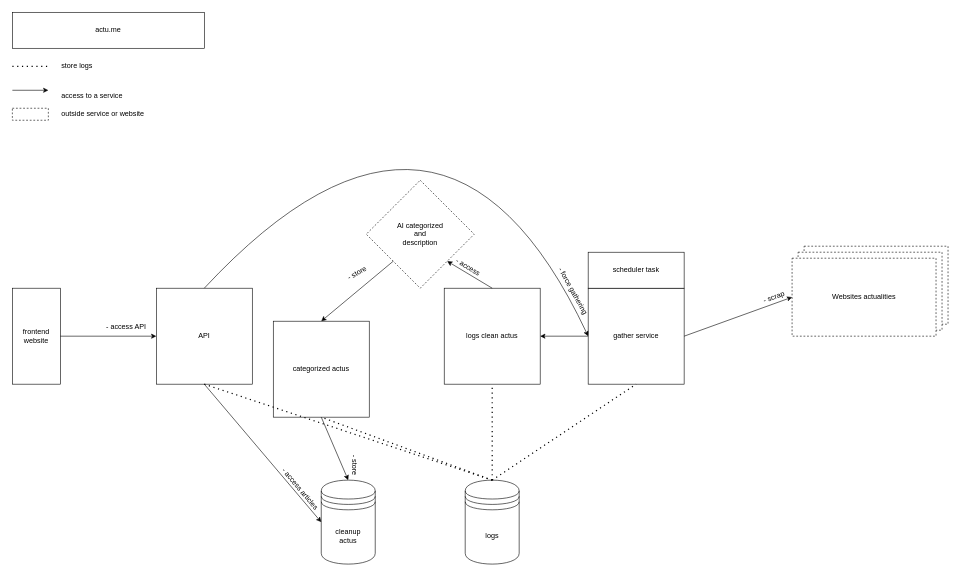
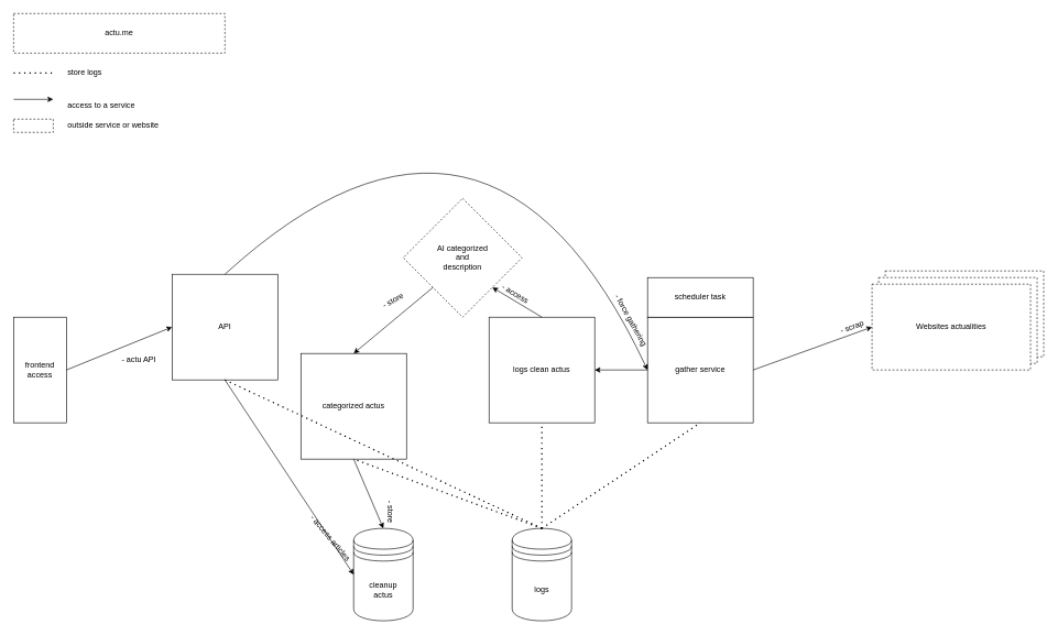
  <mxCell id="0" />
  <mxCell id="1" parent="0" />
  <mxCell id="2" value="Websites actualities" style="rounded=0;whiteSpace=wrap;html=1;dashed=1;" vertex="1" parent="1"><mxGeometry x="1340" y="410" width="240" height="130" as="geometry" /></mxCell>
  <mxCell id="3" value="Websites actualities" style="rounded=0;whiteSpace=wrap;html=1;dashed=1;" vertex="1" parent="1"><mxGeometry x="1330" y="420" width="240" height="130" as="geometry" /></mxCell>
  <mxCell id="4" value="Websites actualities" style="rounded=0;whiteSpace=wrap;html=1;dashed=1;" vertex="1" parent="1"><mxGeometry x="1320" y="430" width="240" height="130" as="geometry" /></mxCell>
  <mxCell id="5" value="gather service" style="rounded=0;whiteSpace=wrap;html=1;" vertex="1" parent="1"><mxGeometry x="980" y="480" width="160" height="160" as="geometry" /></mxCell>
  <mxCell id="6" value="logs" style="shape=datastore;whiteSpace=wrap;html=1;" vertex="1" parent="1"><mxGeometry x="775" y="800" width="90" height="140" as="geometry" /></mxCell>
  <mxCell id="7" value="logs clean actus" style="whiteSpace=wrap;html=1;aspect=fixed;" vertex="1" parent="1"><mxGeometry x="740" y="480" width="160" height="160" as="geometry" /></mxCell>
  <mxCell id="8" value="" style="endArrow=classic;html=1;rounded=0;exitX=1;exitY=0.5;exitDx=0;exitDy=0;entryX=0;entryY=0.5;entryDx=0;entryDy=0;" edge="1" parent="1" source="5" target="4"><mxGeometry width="50" height="50" relative="1" as="geometry"><mxPoint x="970" y="680" as="sourcePoint" /><mxPoint x="1020" y="630" as="targetPoint" /></mxGeometry></mxCell>
  <mxCell id="9" value="" style="endArrow=classic;html=1;rounded=0;exitX=0;exitY=0.5;exitDx=0;exitDy=0;entryX=1;entryY=0.5;entryDx=0;entryDy=0;" edge="1" parent="1" source="5" target="7"><mxGeometry width="50" height="50" relative="1" as="geometry"><mxPoint x="970" y="680" as="sourcePoint" /><mxPoint x="1020" y="630" as="targetPoint" /></mxGeometry></mxCell>
  <mxCell id="10" value="categorized actus" style="whiteSpace=wrap;html=1;aspect=fixed;" vertex="1" parent="1"><mxGeometry x="455" y="535" width="160" height="160" as="geometry" /></mxCell>
  <mxCell id="11" value="" style="endArrow=classic;html=1;rounded=0;exitX=0.5;exitY=0;exitDx=0;exitDy=0;entryX=1;entryY=1;entryDx=0;entryDy=0;" edge="1" parent="1" source="7" target="12"><mxGeometry width="50" height="50" relative="1" as="geometry"><mxPoint x="730" y="790" as="sourcePoint" /><mxPoint x="1020" y="630" as="targetPoint" /></mxGeometry></mxCell>
  <mxCell id="12" value="AI categorized&lt;div&gt;and&lt;/div&gt;&lt;div&gt;description&lt;/div&gt;" style="rhombus;whiteSpace=wrap;html=1;dashed=1;" vertex="1" parent="1"><mxGeometry x="610" y="300" width="180" height="180" as="geometry" /></mxCell>
  <mxCell id="13" value="" style="endArrow=classic;html=1;rounded=0;exitX=0;exitY=1;exitDx=0;exitDy=0;entryX=0.5;entryY=0;entryDx=0;entryDy=0;" edge="1" parent="1" source="12" target="10"><mxGeometry width="50" height="50" relative="1" as="geometry"><mxPoint x="1080" y="490" as="sourcePoint" /><mxPoint x="1130" y="440" as="targetPoint" /></mxGeometry></mxCell>
  <mxCell id="14" value="cleanup&lt;div&gt;actus&lt;/div&gt;" style="shape=datastore;whiteSpace=wrap;html=1;" vertex="1" parent="1"><mxGeometry x="535" y="800" width="90" height="140" as="geometry" /></mxCell>
- <mxCell id="15" value="API" style="whiteSpace=wrap;html=1;aspect=fixed;" vertex="1" parent="1"><mxGeometry x="260" y="480" width="160" height="160" as="geometry" /></mxCell>
+ <mxCell id="15" value="API" style="whiteSpace=wrap;html=1;aspect=fixed;" vertex="1" parent="1"><mxGeometry x="260" y="415" width="160" height="160" as="geometry" /></mxCell>
  <mxCell id="16" value="" style="endArrow=classic;html=1;rounded=0;exitX=0.5;exitY=1;exitDx=0;exitDy=0;entryX=0.5;entryY=0;entryDx=0;entryDy=0;" edge="1" parent="1" source="10" target="14"><mxGeometry width="50" height="50" relative="1" as="geometry"><mxPoint x="860" y="730" as="sourcePoint" /><mxPoint x="910" y="680" as="targetPoint" /></mxGeometry></mxCell>
  <mxCell id="17" value="" style="endArrow=classic;html=1;rounded=0;exitX=0.5;exitY=1;exitDx=0;exitDy=0;entryX=0;entryY=0.5;entryDx=0;entryDy=0;" edge="1" parent="1" source="15" target="14"><mxGeometry width="50" height="50" relative="1" as="geometry"><mxPoint x="860" y="730" as="sourcePoint" /><mxPoint x="910" y="680" as="targetPoint" /></mxGeometry></mxCell>
- <mxCell id="18" value="frontend&lt;div&gt;website&lt;/div&gt;" style="rounded=0;whiteSpace=wrap;html=1;" vertex="1" parent="1"><mxGeometry x="20" y="480" width="80" height="160" as="geometry" /></mxCell>
+ <mxCell id="18" value="frontend&lt;div&gt;access&lt;/div&gt;" style="rounded=0;whiteSpace=wrap;html=1;" vertex="1" parent="1"><mxGeometry x="20" y="480" width="80" height="160" as="geometry" /></mxCell>
  <mxCell id="19" value="" style="endArrow=classic;html=1;rounded=0;exitX=1;exitY=0.5;exitDx=0;exitDy=0;entryX=0;entryY=0.5;entryDx=0;entryDy=0;" edge="1" parent="1" source="18" target="15"><mxGeometry width="50" height="50" relative="1" as="geometry"><mxPoint x="-190" y="920" as="sourcePoint" /><mxPoint x="500" y="970" as="targetPoint" /></mxGeometry></mxCell>
  <mxCell id="20" value="" style="endArrow=none;dashed=1;html=1;dashPattern=1 3;strokeWidth=2;rounded=0;exitX=0.5;exitY=0;exitDx=0;exitDy=0;entryX=0.5;entryY=1;entryDx=0;entryDy=0;" edge="1" parent="1" source="6" target="5"><mxGeometry width="50" height="50" relative="1" as="geometry"><mxPoint x="890" y="640" as="sourcePoint" /><mxPoint x="940" y="590" as="targetPoint" /></mxGeometry></mxCell>
  <mxCell id="21" value="" style="endArrow=none;dashed=1;html=1;dashPattern=1 3;strokeWidth=2;rounded=0;exitX=0.5;exitY=0;exitDx=0;exitDy=0;entryX=0.5;entryY=1;entryDx=0;entryDy=0;" edge="1" parent="1" source="6" target="7"><mxGeometry width="50" height="50" relative="1" as="geometry"><mxPoint x="890" y="640" as="sourcePoint" /><mxPoint x="940" y="590" as="targetPoint" /></mxGeometry></mxCell>
  <mxCell id="22" value="" style="endArrow=none;dashed=1;html=1;dashPattern=1 3;strokeWidth=2;rounded=0;exitX=0.5;exitY=0;exitDx=0;exitDy=0;entryX=0.5;entryY=1;entryDx=0;entryDy=0;" edge="1" parent="1" source="6" target="10"><mxGeometry width="50" height="50" relative="1" as="geometry"><mxPoint x="890" y="640" as="sourcePoint" /><mxPoint x="940" y="590" as="targetPoint" /></mxGeometry></mxCell>
  <mxCell id="23" value="" style="endArrow=none;dashed=1;html=1;dashPattern=1 3;strokeWidth=2;rounded=0;entryX=0.5;entryY=1;entryDx=0;entryDy=0;exitX=0.5;exitY=0;exitDx=0;exitDy=0;" edge="1" parent="1" source="6" target="15"><mxGeometry width="50" height="50" relative="1" as="geometry"><mxPoint x="710" y="790" as="sourcePoint" /><mxPoint x="590" y="650" as="targetPoint" /></mxGeometry></mxCell>
  <mxCell id="24" value="scheduler task" style="rounded=0;whiteSpace=wrap;html=1;" vertex="1" parent="1"><mxGeometry x="980" y="420" width="160" height="60" as="geometry" /></mxCell>
  <mxCell id="25" value="" style="endArrow=classic;html=1;rounded=0;exitX=0.5;exitY=0;exitDx=0;exitDy=0;entryX=0;entryY=0.5;entryDx=0;entryDy=0;curved=1;" edge="1" parent="1" source="15" target="5"><mxGeometry width="50" height="50" relative="1" as="geometry"><mxPoint x="920" y="400" as="sourcePoint" /><mxPoint x="970" y="360" as="targetPoint" /><Array as="points"><mxPoint x="740" y="50" /></Array></mxGeometry></mxCell>
- <mxCell id="26" value="- access API" style="text;html=1;align=center;verticalAlign=middle;whiteSpace=wrap;rounded=0;" vertex="1" parent="1"><mxGeometry x="170" y="530" width="80" height="30" as="geometry" /></mxCell>
+ <mxCell id="26" value="- actu API" style="text;html=1;align=center;verticalAlign=middle;whiteSpace=wrap;rounded=0;" vertex="1" parent="1"><mxGeometry x="170" y="530" width="80" height="30" as="geometry" /></mxCell>
  <mxCell id="27" value="- access articles" style="text;html=1;align=center;verticalAlign=middle;whiteSpace=wrap;rounded=0;rotation=50;" vertex="1" parent="1"><mxGeometry x="450" y="800" width="100" height="30" as="geometry" /></mxCell>
  <mxCell id="28" value="- force gathering" style="text;html=1;align=center;verticalAlign=middle;whiteSpace=wrap;rounded=0;rotation=61;" vertex="1" parent="1"><mxGeometry x="870" y="470" width="170" height="30" as="geometry" /></mxCell>
  <mxCell id="29" value="- scrap" style="text;html=1;align=center;verticalAlign=middle;whiteSpace=wrap;rounded=0;rotation=-20;" vertex="1" parent="1"><mxGeometry x="1260" y="480" width="60" height="30" as="geometry" /></mxCell>
  <mxCell id="30" value="- store" style="text;html=1;align=center;verticalAlign=middle;whiteSpace=wrap;rounded=0;rotation=90;" vertex="1" parent="1"><mxGeometry x="560" y="760" width="60" height="30" as="geometry" /></mxCell>
  <mxCell id="31" value="- access" style="text;html=1;align=center;verticalAlign=middle;whiteSpace=wrap;rounded=0;rotation=31;" vertex="1" parent="1"><mxGeometry x="750" y="430" width="60" height="30" as="geometry" /></mxCell>
  <mxCell id="32" value="- store" style="text;html=1;align=center;verticalAlign=middle;whiteSpace=wrap;rounded=0;rotation=-30;" vertex="1" parent="1"><mxGeometry x="565" y="440" width="60" height="30" as="geometry" /></mxCell>
- <mxCell id="33" value="actu.me" style="rounded=0;whiteSpace=wrap;html=1;" vertex="1" parent="1"><mxGeometry x="20" y="20" width="320" height="60" as="geometry" /></mxCell>
+ <mxCell id="33" value="actu.me" style="rounded=0;whiteSpace=wrap;html=1;dashed=1;" vertex="1" parent="1"><mxGeometry x="20" y="20" width="320" height="60" as="geometry" /></mxCell>
  <mxCell id="34" value="" style="endArrow=none;dashed=1;html=1;dashPattern=1 3;strokeWidth=2;rounded=0;" edge="1" parent="1"><mxGeometry width="50" height="50" relative="1" as="geometry"><mxPoint x="20" y="110" as="sourcePoint" /><mxPoint x="80" y="110" as="targetPoint" /></mxGeometry></mxCell>
  <mxCell id="35" value="store logs" style="text;html=1;align=left;verticalAlign=middle;whiteSpace=wrap;rounded=0;" vertex="1" parent="1"><mxGeometry x="100" y="100" width="120" height="20" as="geometry" /></mxCell>
  <mxCell id="36" value="" style="endArrow=classic;html=1;rounded=0;" edge="1" parent="1"><mxGeometry width="50" height="50" relative="1" as="geometry"><mxPoint x="20" y="150" as="sourcePoint" /><mxPoint x="80" y="150" as="targetPoint" /></mxGeometry></mxCell>
  <mxCell id="37" value="access to a service" style="text;html=1;align=left;verticalAlign=middle;whiteSpace=wrap;rounded=0;" vertex="1" parent="1"><mxGeometry x="100" y="150" width="120" height="20" as="geometry" /></mxCell>
  <mxCell id="38" value="" style="rounded=0;whiteSpace=wrap;html=1;dashed=1;" vertex="1" parent="1"><mxGeometry x="20" y="180" width="60" height="20" as="geometry" /></mxCell>
  <mxCell id="39" value="outside service or website" style="text;html=1;align=left;verticalAlign=middle;whiteSpace=wrap;rounded=0;" vertex="1" parent="1"><mxGeometry x="100" y="180" width="160" height="20" as="geometry" /></mxCell>
